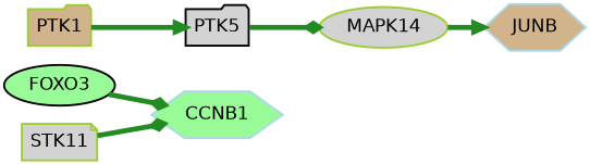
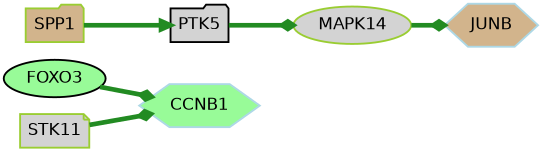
  digraph {
    rankdir=LR
    node [color=olivedrab3 fillcolor=lightgrey fontname=Helvetica fontsize=18 shape=ellipse style="filled, bold"]
    edge [arrowhead=diamond color=forestgreen dir=forward penwidth=5.0 sign=1 weight=1.0]
    FOXO3 [color=black fillcolor=palegreen]
    CCNB1 [color=lightblue fillcolor=palegreen shape=hexagon]
    n3 [color=black label=PTK5 shape=folder]
    MAPK14
    JUNB [color=lightblue fillcolor=tan shape=hexagon]
    STK11 [shape=note]
-   SPP1 [fillcolor=tan shape=folder label=PTK1]
+   SPP1 [fillcolor=tan shape=folder]
    FOXO3 -> CCNB1
    n3 -> MAPK14
-   MAPK14 -> JUNB [arrowhead=normal]
+   MAPK14 -> JUNB
    STK11 -> CCNB1
    SPP1 -> n3 [arrowhead=normal]
  }
